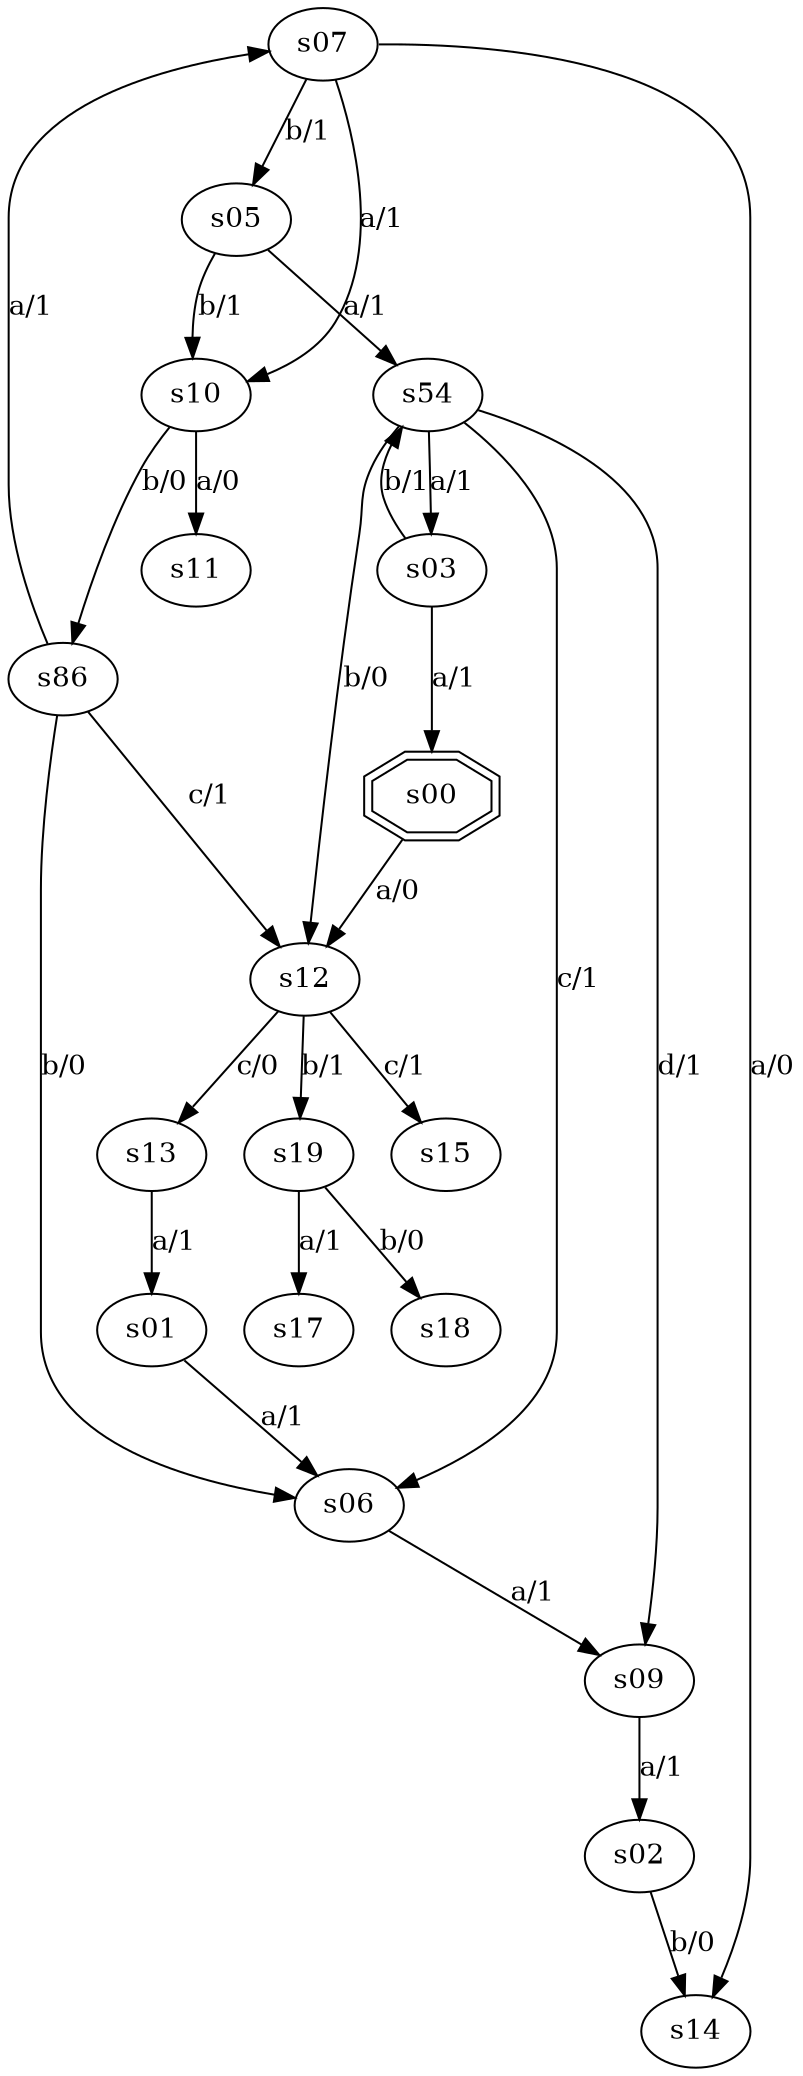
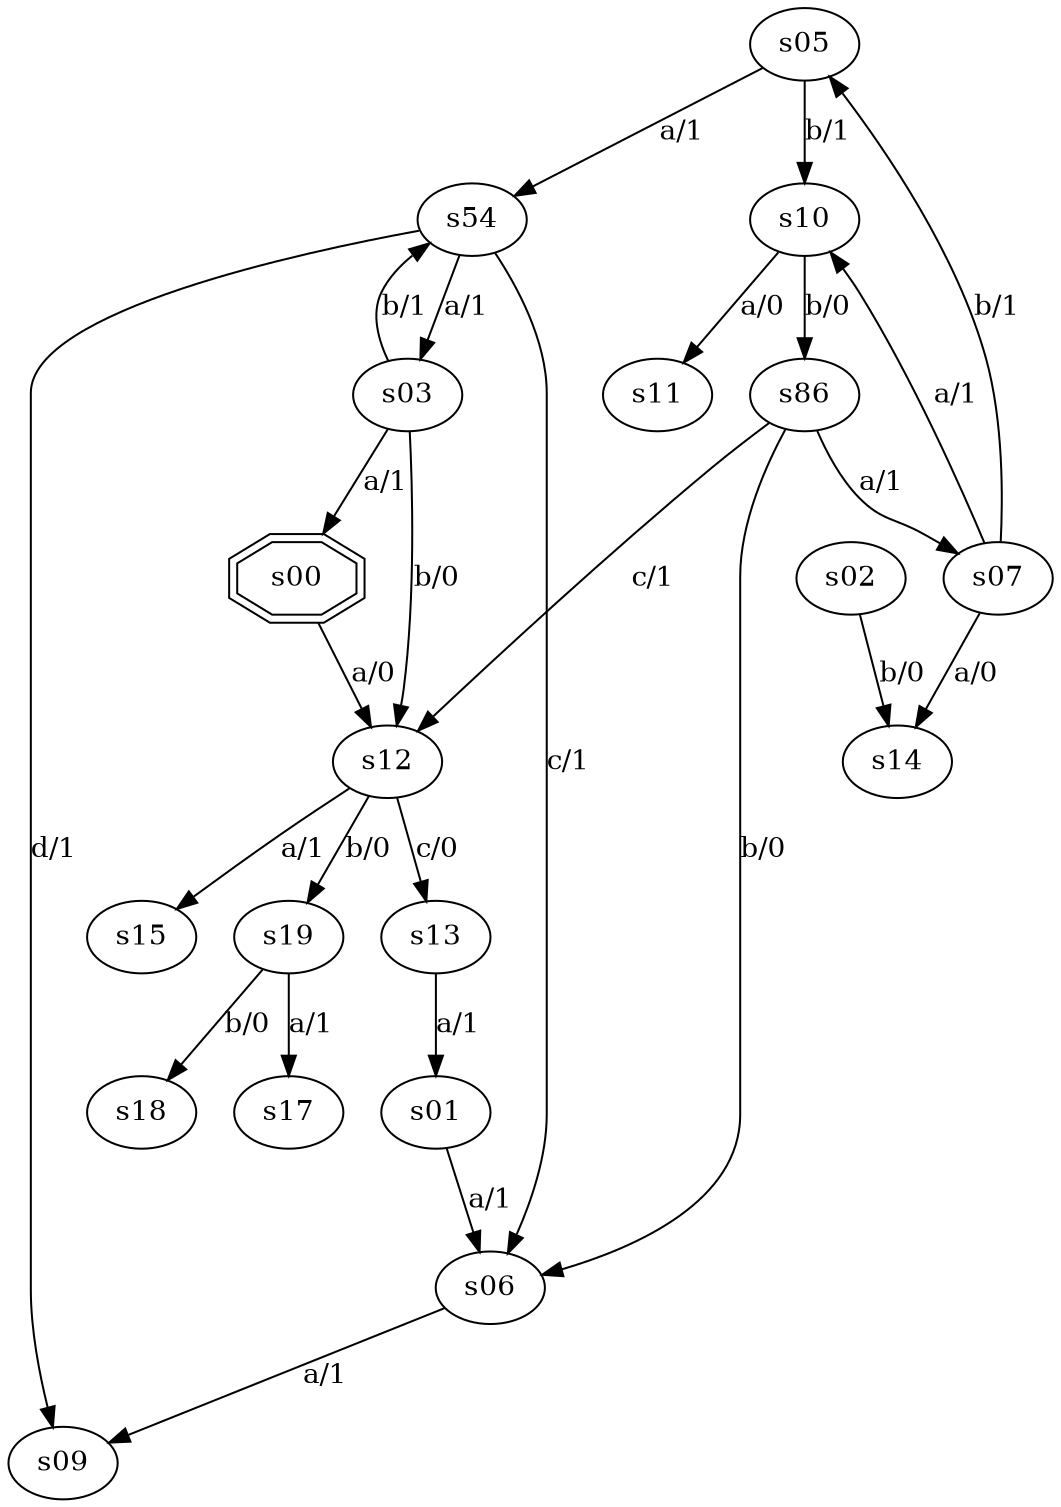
  digraph {
    s00 [shape=doubleoctagon]
    s12
    s15
    s19
    s13
    s18
    s17
    s01
    s02
    s14
    s10
    s11
    n13 [label=s86]
    s06
    s07
    s03
    n17 [label=s54]
    s09
    s05
    s00 -> s12 [label="a/0"]
-   s12 -> s15 [label="c/1"]
-   s12 -> s19 [label="b/1"]
+   s12 -> s15 [label="a/1"]
+   s12 -> s19 [label="b/0"]
    s12 -> s13 [label="c/0"]
    s19 -> s18 [label="b/0"]
    s19 -> s17 [label="a/1"]
    s13 -> s01 [label="a/1"]
    s01 -> s06 [label="a/1"]
    s02 -> s14 [label="b/0"]
    s10 -> s11 [label="a/0"]
    s10 -> n13 [label="b/0"]
    n13 -> s12 [label="c/1"]
    n13 -> s06 [label="b/0"]
    n13 -> s07 [label="a/1"]
    s06 -> s09 [label="a/1"]
    s07 -> s14 [label="a/0"]
    s07 -> s10 [label="a/1"]
    s07 -> s05 [label="b/1"]
    s03 -> s00 [label="a/1"]
    s03 -> n17 [label="b/1"]
-   n17 -> s12 [label="b/0"]
+   s03 -> s12 [label="b/0"]
    n17 -> s06 [label="c/1"]
    n17 -> s03 [label="a/1"]
    n17 -> s09 [label="d/1"]
-   s09 -> s02 [label="a/1"]
    s05 -> s10 [label="b/1"]
    s05 -> n17 [label="a/1"]
  }
